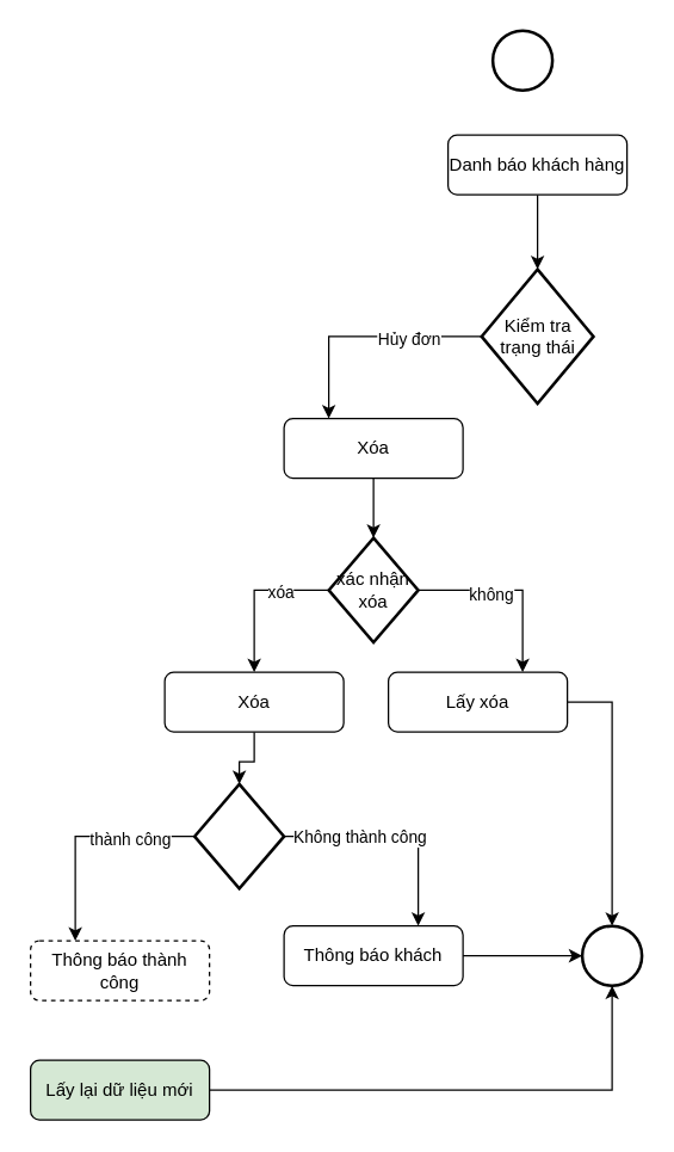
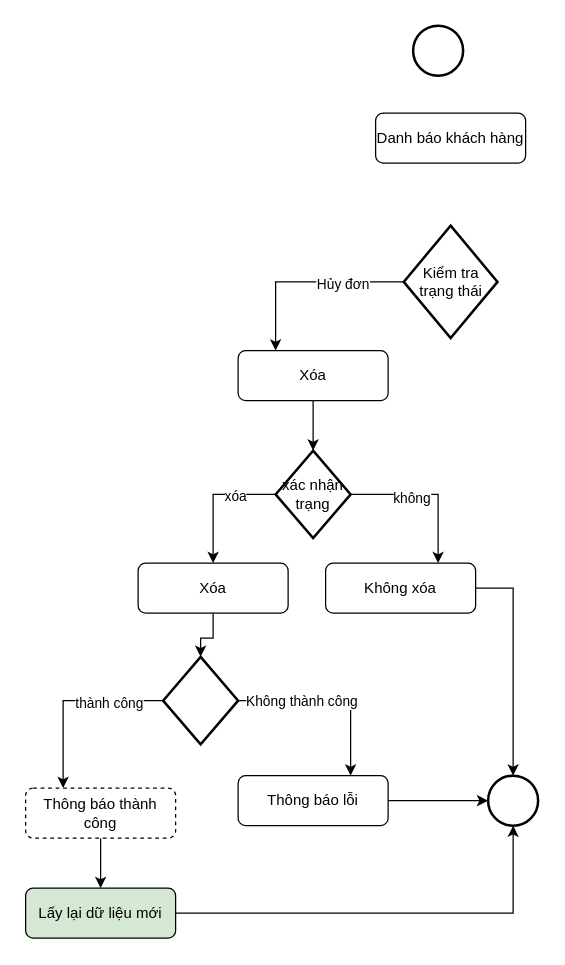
  <mxCell id="0" />
  <mxCell id="1" parent="0" />
- <mxCell id="2" value="" style="edgeStyle=orthogonalEdgeStyle;rounded=0;orthogonalLoop=1;jettySize=auto;html=1;" edge="1" parent="1" source="3" target="8"><mxGeometry relative="1" as="geometry" /></mxCell>
  <mxCell id="3" value="Danh báo khách hàng" style="rounded=1;whiteSpace=wrap;html=1;fontSize=12;glass=0;strokeWidth=1;shadow=0;" parent="1" vertex="1"><mxGeometry x="300" y="90" width="120" height="40" as="geometry" /></mxCell>
  <mxCell id="4" value="" style="strokeWidth=2;html=1;shape=mxgraph.flowchart.start_2;whiteSpace=wrap;" vertex="1" parent="1"><mxGeometry x="330" y="20" width="40" height="40" as="geometry" /></mxCell>
  <mxCell id="5" value="" style="strokeWidth=2;html=1;shape=mxgraph.flowchart.start_2;whiteSpace=wrap;" vertex="1" parent="1"><mxGeometry x="390" y="620" width="40" height="40" as="geometry" /></mxCell>
  <mxCell id="6" style="edgeStyle=orthogonalEdgeStyle;rounded=0;orthogonalLoop=1;jettySize=auto;html=1;entryX=0.25;entryY=0;entryDx=0;entryDy=0;exitX=0;exitY=0.5;exitDx=0;exitDy=0;exitPerimeter=0;" edge="1" parent="1" source="8" target="10"><mxGeometry relative="1" as="geometry" /></mxCell>
  <mxCell id="7" value="Hủy đơn" style="edgeLabel;html=1;align=center;verticalAlign=middle;resizable=0;points=[];" vertex="1" connectable="0" parent="6"><mxGeometry x="-0.373" y="1" relative="1" as="geometry"><mxPoint as="offset" /></mxGeometry></mxCell>
  <mxCell id="8" value="Kiểm tra trạng thái" style="strokeWidth=2;html=1;shape=mxgraph.flowchart.decision;whiteSpace=wrap;" vertex="1" parent="1"><mxGeometry x="322.5" y="180" width="75" height="90" as="geometry" /></mxCell>
  <mxCell id="9" style="edgeStyle=orthogonalEdgeStyle;rounded=0;orthogonalLoop=1;jettySize=auto;html=1;" edge="1" parent="1" source="10" target="15"><mxGeometry relative="1" as="geometry" /></mxCell>
  <mxCell id="10" value="Xóa" style="rounded=1;whiteSpace=wrap;html=1;fontSize=12;glass=0;strokeWidth=1;shadow=0;" vertex="1" parent="1"><mxGeometry x="190" y="280" width="120" height="40" as="geometry" /></mxCell>
  <mxCell id="11" style="edgeStyle=orthogonalEdgeStyle;rounded=0;orthogonalLoop=1;jettySize=auto;html=1;exitX=0;exitY=0.5;exitDx=0;exitDy=0;exitPerimeter=0;" edge="1" parent="1" source="15" target="17"><mxGeometry relative="1" as="geometry" /></mxCell>
  <mxCell id="12" value="xóa" style="edgeLabel;html=1;align=center;verticalAlign=middle;resizable=0;points=[];" vertex="1" connectable="0" parent="11"><mxGeometry x="-0.368" y="1" relative="1" as="geometry"><mxPoint as="offset" /></mxGeometry></mxCell>
  <mxCell id="13" style="edgeStyle=orthogonalEdgeStyle;rounded=0;orthogonalLoop=1;jettySize=auto;html=1;entryX=0.75;entryY=0;entryDx=0;entryDy=0;exitX=1;exitY=0.5;exitDx=0;exitDy=0;exitPerimeter=0;" edge="1" parent="1" source="15" target="18"><mxGeometry relative="1" as="geometry" /></mxCell>
  <mxCell id="14" value="không" style="edgeLabel;html=1;align=center;verticalAlign=middle;resizable=0;points=[];" vertex="1" connectable="0" parent="13"><mxGeometry x="-0.235" y="-2" relative="1" as="geometry"><mxPoint as="offset" /></mxGeometry></mxCell>
- <mxCell id="15" value="xác nhận xóa" style="strokeWidth=2;html=1;shape=mxgraph.flowchart.decision;whiteSpace=wrap;" vertex="1" parent="1"><mxGeometry x="220" y="360" width="60" height="70" as="geometry" /></mxCell>
+ <mxCell id="15" value="xác nhận trạng" style="strokeWidth=2;html=1;shape=mxgraph.flowchart.decision;whiteSpace=wrap;" vertex="1" parent="1"><mxGeometry x="220" y="360" width="60" height="70" as="geometry" /></mxCell>
  <mxCell id="16" value="" style="edgeStyle=orthogonalEdgeStyle;rounded=0;orthogonalLoop=1;jettySize=auto;html=1;" edge="1" parent="1" source="17" target="26"><mxGeometry relative="1" as="geometry" /></mxCell>
  <mxCell id="17" value="Xóa" style="rounded=1;whiteSpace=wrap;html=1;fontSize=12;glass=0;strokeWidth=1;shadow=0;" vertex="1" parent="1"><mxGeometry x="110" y="450" width="120" height="40" as="geometry" /></mxCell>
- <mxCell id="18" value="Lấy xóa" style="rounded=1;whiteSpace=wrap;html=1;fontSize=12;glass=0;strokeWidth=1;shadow=0;" vertex="1" parent="1"><mxGeometry x="260" y="450" width="120" height="40" as="geometry" /></mxCell>
+ <mxCell id="18" value="Không xóa" style="rounded=1;whiteSpace=wrap;html=1;fontSize=12;glass=0;strokeWidth=1;shadow=0;" vertex="1" parent="1"><mxGeometry x="260" y="450" width="120" height="40" as="geometry" /></mxCell>
  <mxCell id="19" style="edgeStyle=orthogonalEdgeStyle;rounded=0;orthogonalLoop=1;jettySize=auto;html=1;entryX=0.5;entryY=0;entryDx=0;entryDy=0;entryPerimeter=0;" edge="1" parent="1" source="18" target="5"><mxGeometry relative="1" as="geometry" /></mxCell>
+ <mxCell id="20" value="" style="edgeStyle=orthogonalEdgeStyle;rounded=0;orthogonalLoop=1;jettySize=auto;html=1;" edge="1" parent="1" source="21" target="27"><mxGeometry relative="1" as="geometry" /></mxCell>
  <mxCell id="21" value="Thông báo thành công" style="rounded=1;whiteSpace=wrap;html=1;fontSize=12;glass=0;strokeWidth=1;shadow=0;dashed=1;" vertex="1" parent="1"><mxGeometry x="20" y="630" width="120" height="40" as="geometry" /></mxCell>
  <mxCell id="22" style="edgeStyle=orthogonalEdgeStyle;rounded=0;orthogonalLoop=1;jettySize=auto;html=1;entryX=0.25;entryY=0;entryDx=0;entryDy=0;exitX=0;exitY=0.5;exitDx=0;exitDy=0;exitPerimeter=0;" edge="1" parent="1" source="26" target="21"><mxGeometry relative="1" as="geometry" /></mxCell>
  <mxCell id="23" value="thành công" style="edgeLabel;html=1;align=center;verticalAlign=middle;resizable=0;points=[];" vertex="1" connectable="0" parent="22"><mxGeometry x="-0.411" y="1" relative="1" as="geometry"><mxPoint as="offset" /></mxGeometry></mxCell>
  <mxCell id="24" style="edgeStyle=orthogonalEdgeStyle;rounded=0;orthogonalLoop=1;jettySize=auto;html=1;exitX=1;exitY=0.5;exitDx=0;exitDy=0;exitPerimeter=0;" edge="1" parent="1" source="26" target="29"><mxGeometry relative="1" as="geometry"><Array as="points"><mxPoint x="280" y="560" /></Array></mxGeometry></mxCell>
  <mxCell id="25" value="Không thành công" style="edgeLabel;html=1;align=center;verticalAlign=middle;resizable=0;points=[];" vertex="1" connectable="0" parent="24"><mxGeometry x="-0.483" y="-2" relative="1" as="geometry"><mxPoint x="11" y="-2" as="offset" /></mxGeometry></mxCell>
  <mxCell id="26" value="" style="strokeWidth=2;html=1;shape=mxgraph.flowchart.decision;whiteSpace=wrap;" vertex="1" parent="1"><mxGeometry x="130" y="525" width="60" height="70" as="geometry" /></mxCell>
  <mxCell id="27" value="Lấy lại dữ liệu mới" style="rounded=1;whiteSpace=wrap;html=1;fontSize=12;glass=0;strokeWidth=1;shadow=0;fillColor=#d5e8d4;" vertex="1" parent="1"><mxGeometry x="20" y="710" width="120" height="40" as="geometry" /></mxCell>
  <mxCell id="28" style="edgeStyle=orthogonalEdgeStyle;rounded=0;orthogonalLoop=1;jettySize=auto;html=1;entryX=0.5;entryY=1;entryDx=0;entryDy=0;entryPerimeter=0;" edge="1" parent="1" source="27" target="5"><mxGeometry relative="1" as="geometry" /></mxCell>
- <mxCell id="29" value="Thông báo khách" style="rounded=1;whiteSpace=wrap;html=1;fontSize=12;glass=0;strokeWidth=1;shadow=0;" vertex="1" parent="1"><mxGeometry x="190" y="620" width="120" height="40" as="geometry" /></mxCell>
+ <mxCell id="29" value="Thông báo lỗi" style="rounded=1;whiteSpace=wrap;html=1;fontSize=12;glass=0;strokeWidth=1;shadow=0;" vertex="1" parent="1"><mxGeometry x="190" y="620" width="120" height="40" as="geometry" /></mxCell>
  <mxCell id="30" style="edgeStyle=orthogonalEdgeStyle;rounded=0;orthogonalLoop=1;jettySize=auto;html=1;entryX=0;entryY=0.5;entryDx=0;entryDy=0;entryPerimeter=0;" edge="1" parent="1" source="29" target="5"><mxGeometry relative="1" as="geometry" /></mxCell>
